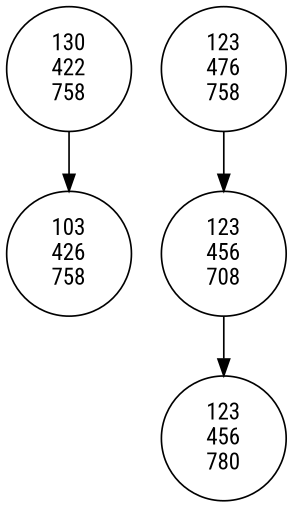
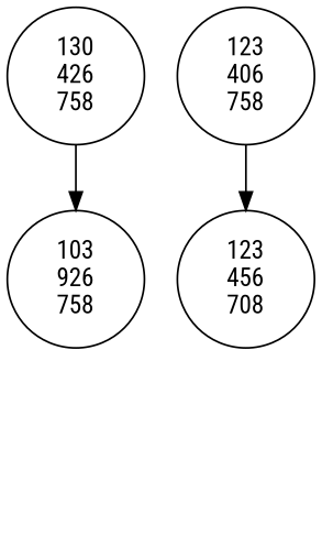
  digraph {
    fontname="Roboto Condensed"
    node [fontname="Roboto Condensed" shape=circle]
    edge [fontname="Roboto Condensed"]
-   n1 [label="130\n422\n758\n"]
-   n2 [label="103\n426\n758\n"]
-   n3 [label="123\n476\n758\n"]
+   n1 [label="130\n426\n758\n"]
+   n2 [label="103\n926\n758\n"]
+   n3 [label="123\n406\n758\n"]
    n4 [label="123\n456\n708\n"]
-   n5 [label="123\n456\n780\n"]
    n1 -> n2
    n3 -> n4
-   n4 -> n5
  }
